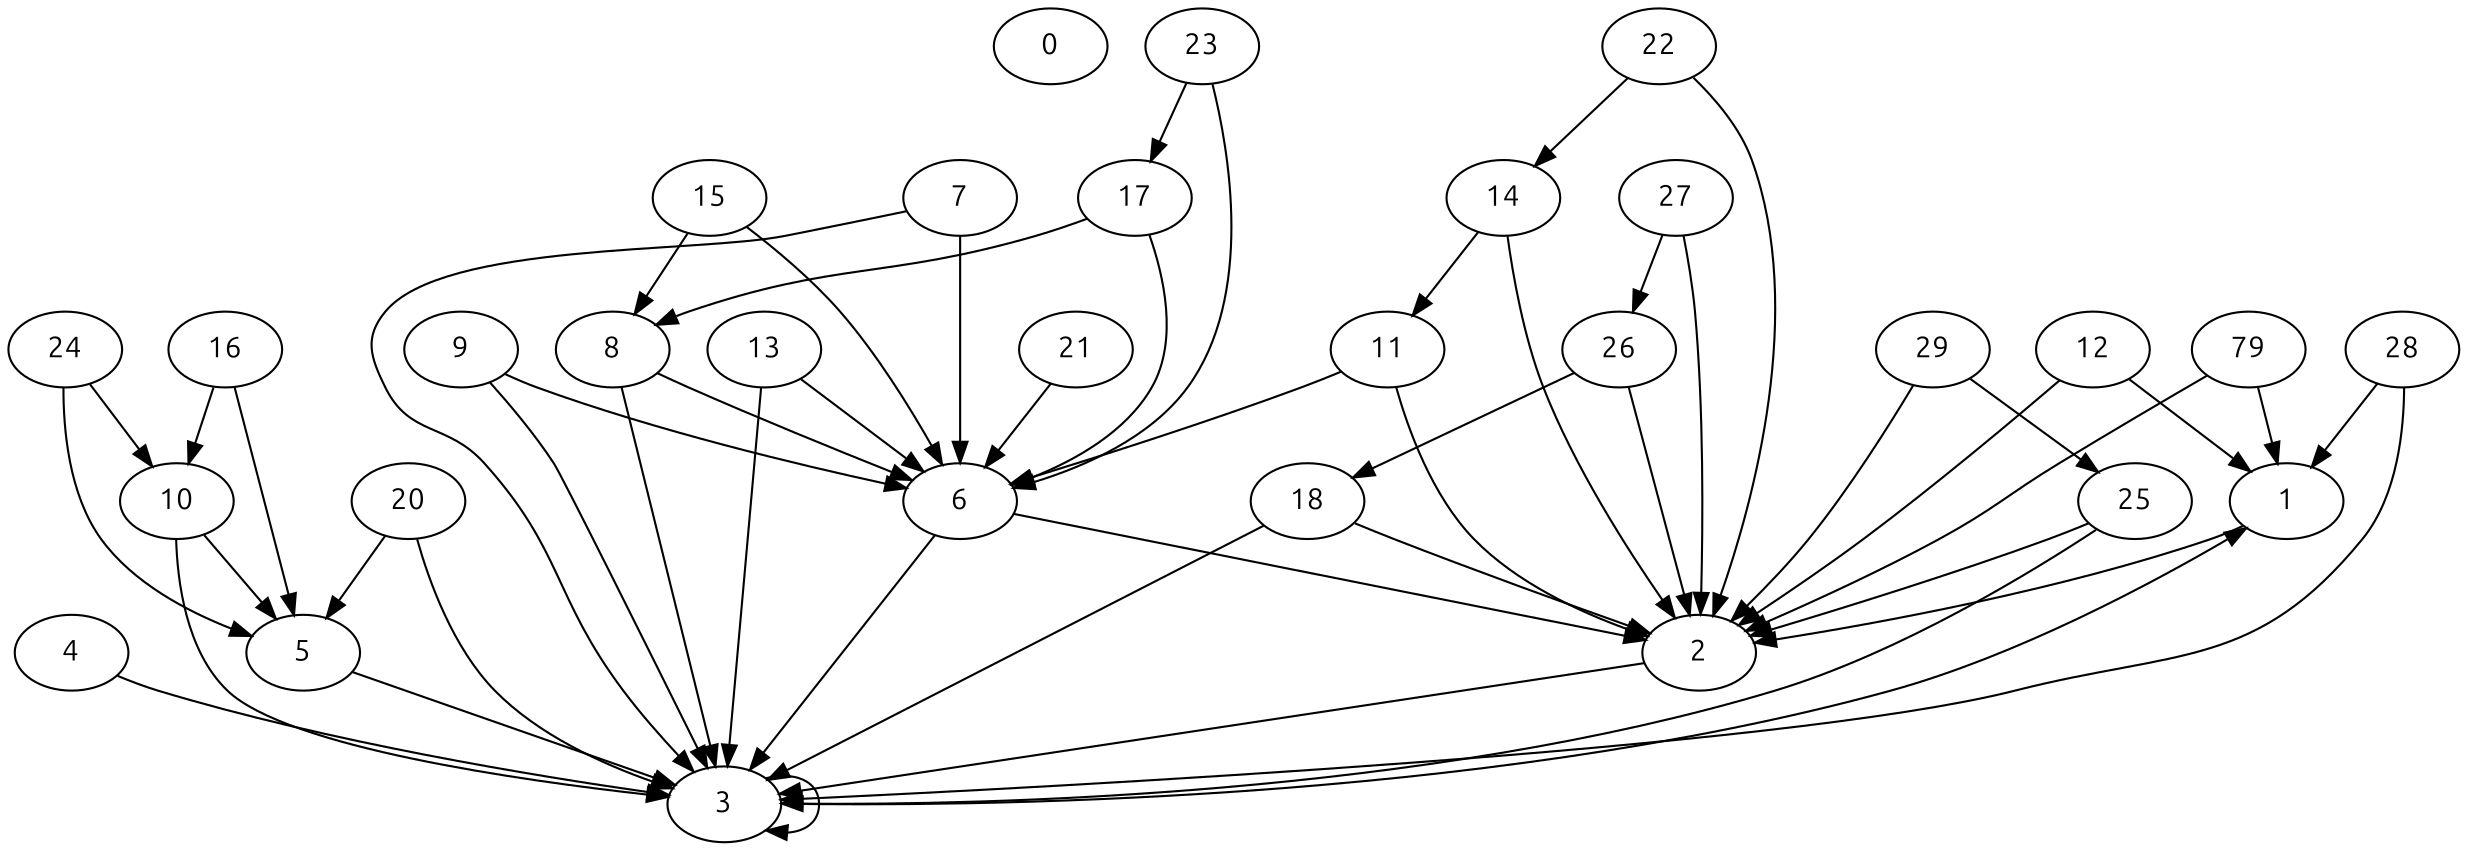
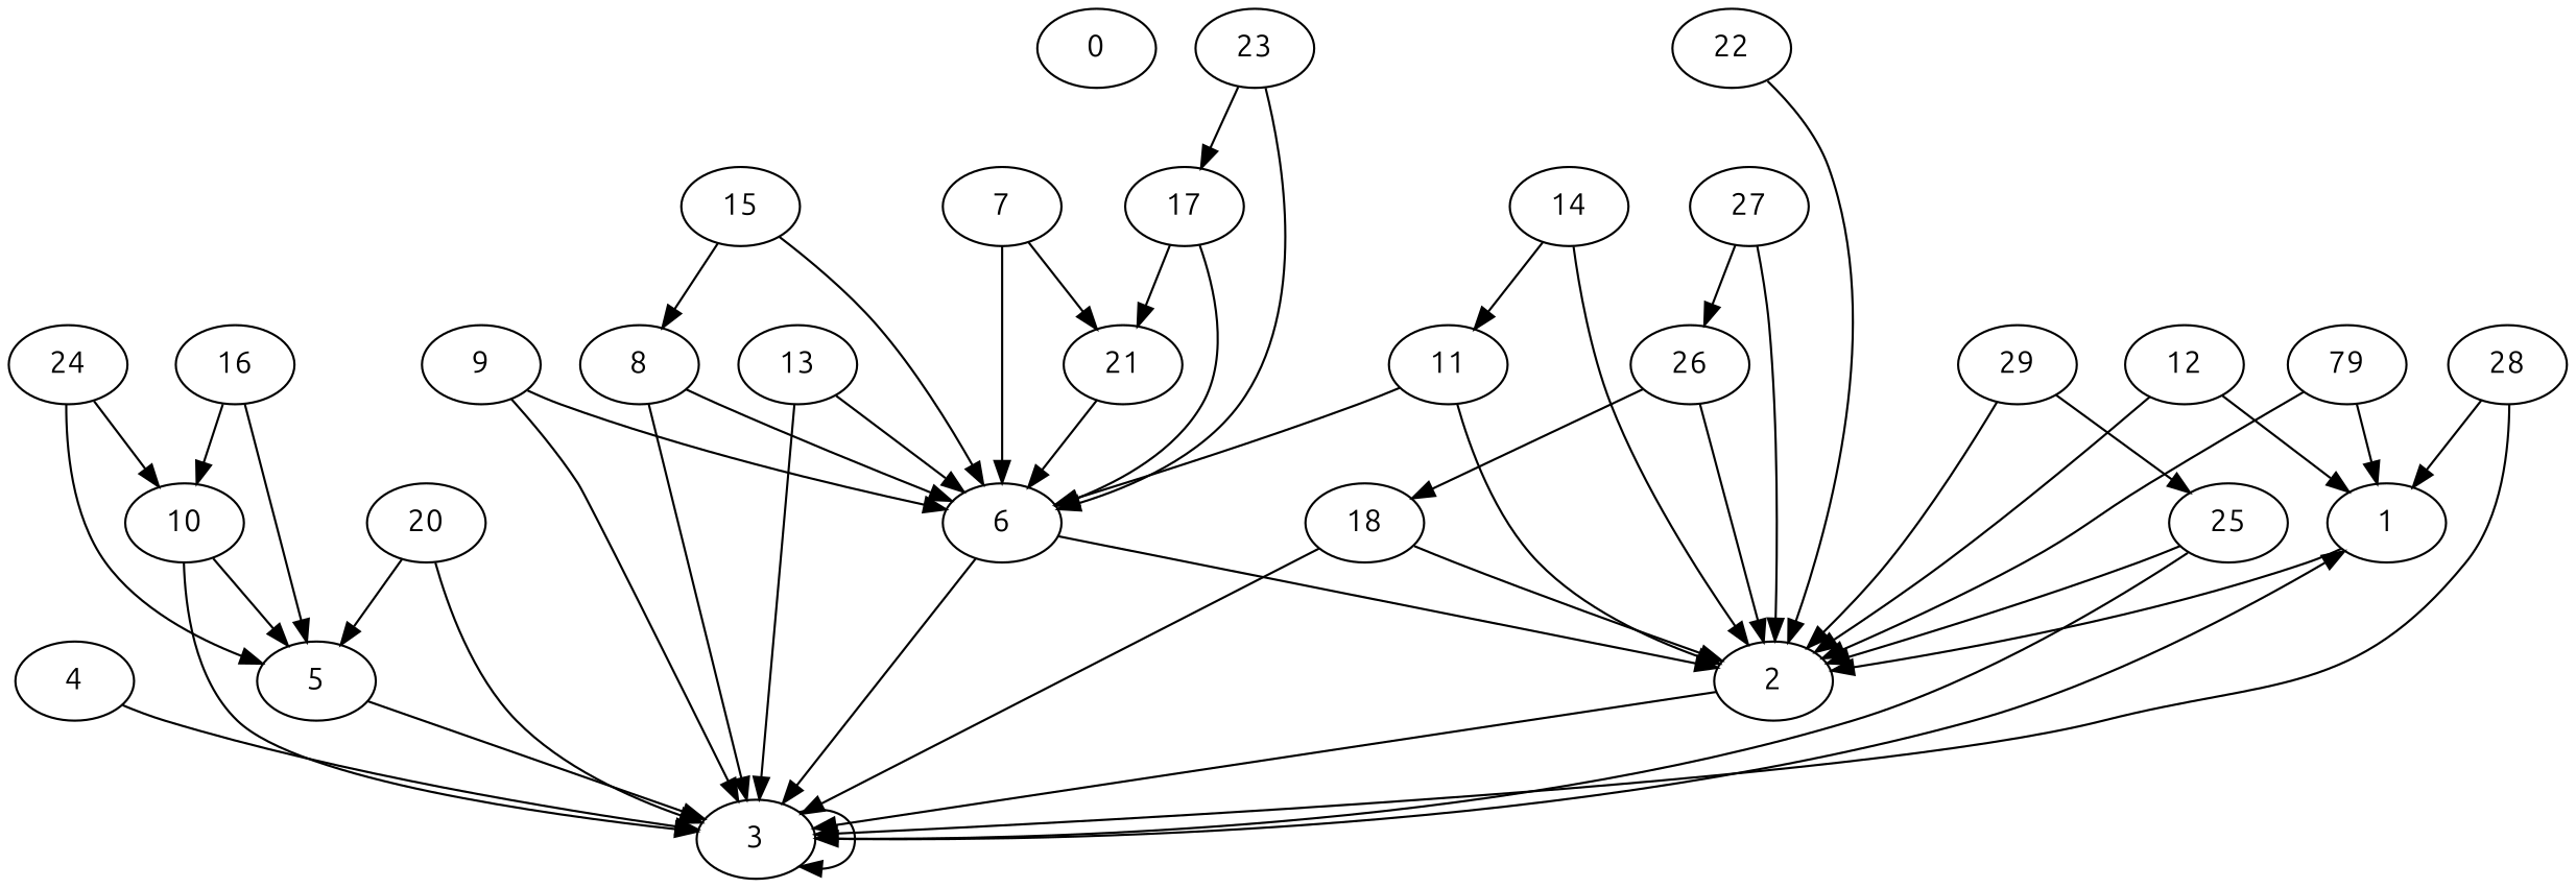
  digraph {
    fontname=Ubuntu
    node [fontname=Ubuntu]
    edge [fontname=Ubuntu]
    0
    1
    2
    3
    4
    5
    6
    7
    8
    9
    10
    11
    12
    13
    14
    15
    16
    17
    18
    n20 [label=79]
    20
    21
    22
    23
    24
    25
    26
    27
    28
    29
    1 -> 2
    2 -> 3
    3 -> 1
    3 -> 3
    4 -> 3
    5 -> 3
    6 -> 2
    6 -> 3
-   7 -> 3
+   7 -> 21
    7 -> 6
    8 -> 3
    8 -> 6
    9 -> 3
    9 -> 6
    10 -> 3
    10 -> 5
    11 -> 2
    11 -> 6
    12 -> 1
    12 -> 2
    13 -> 3
    13 -> 6
    14 -> 2
    14 -> 11
    15 -> 6
    15 -> 8
    16 -> 5
    16 -> 10
    17 -> 6
-   17 -> 8
+   17 -> 21
    18 -> 2
    18 -> 3
    n20 -> 1
    n20 -> 2
    20 -> 3
    20 -> 5
    21 -> 6
    22 -> 2
-   22 -> 14
    23 -> 6
    23 -> 17
    24 -> 5
    24 -> 10
    25 -> 2
    25 -> 3
    26 -> 2
    26 -> 18
    27 -> 2
    27 -> 26
    28 -> 1
    28 -> 3
    29 -> 2
    29 -> 25
  }
